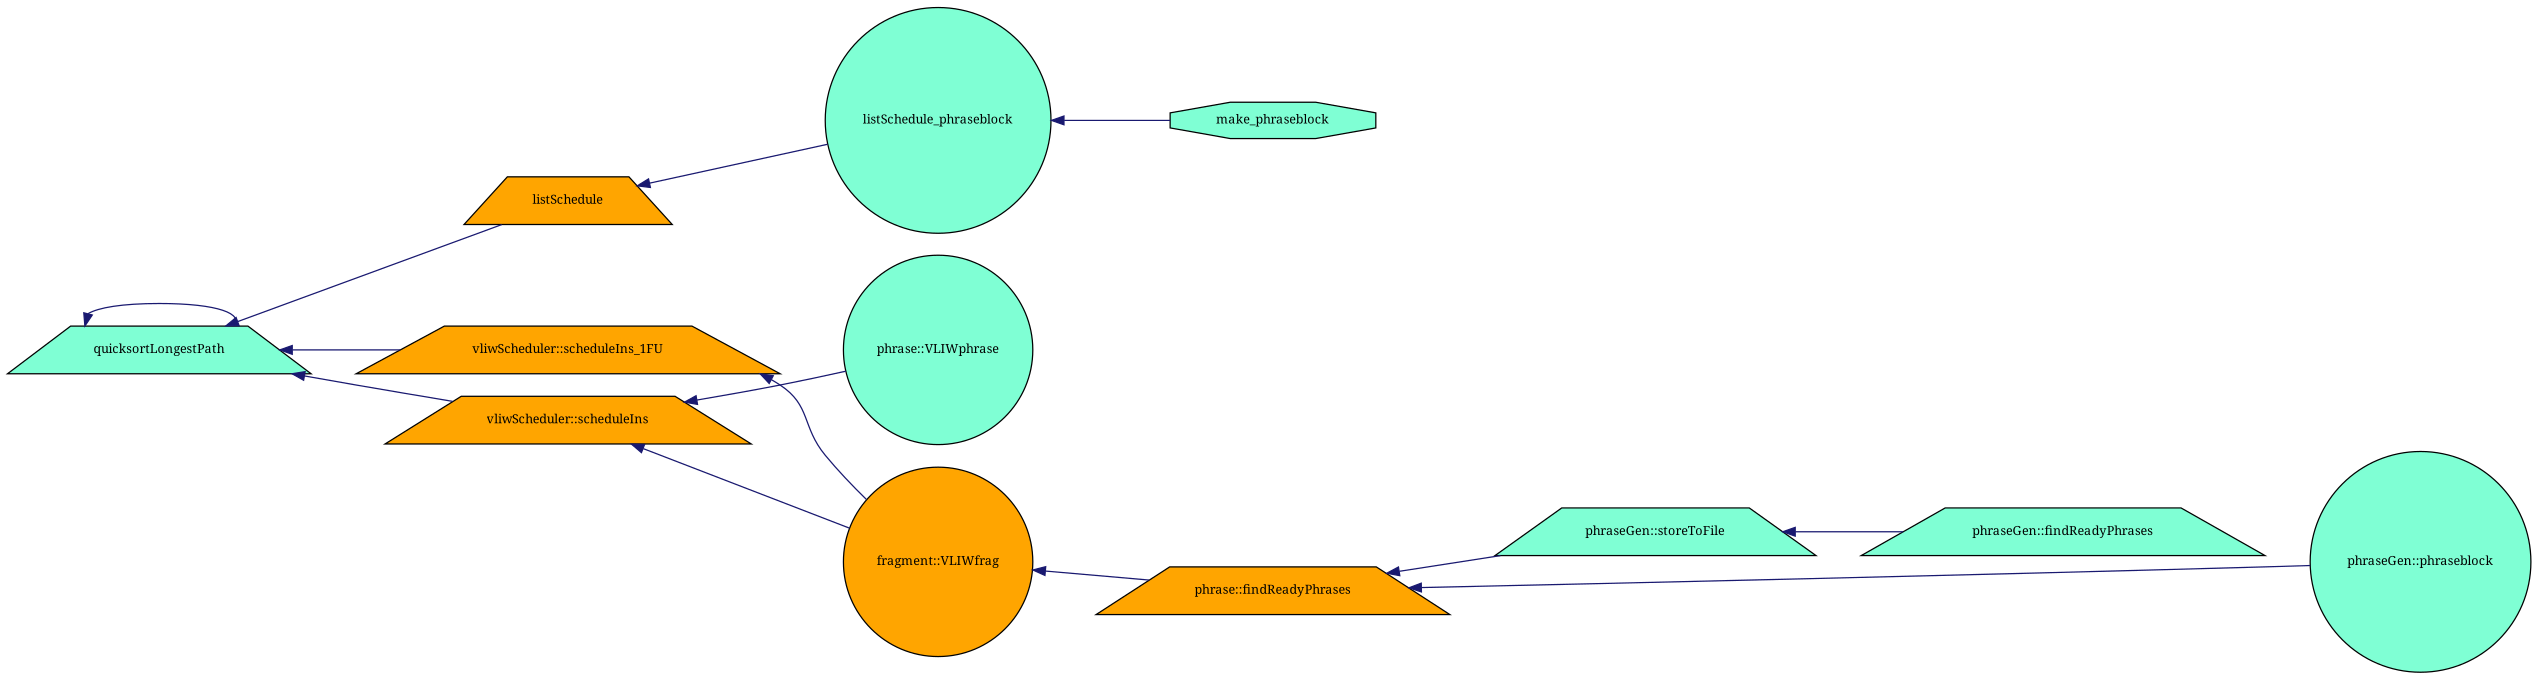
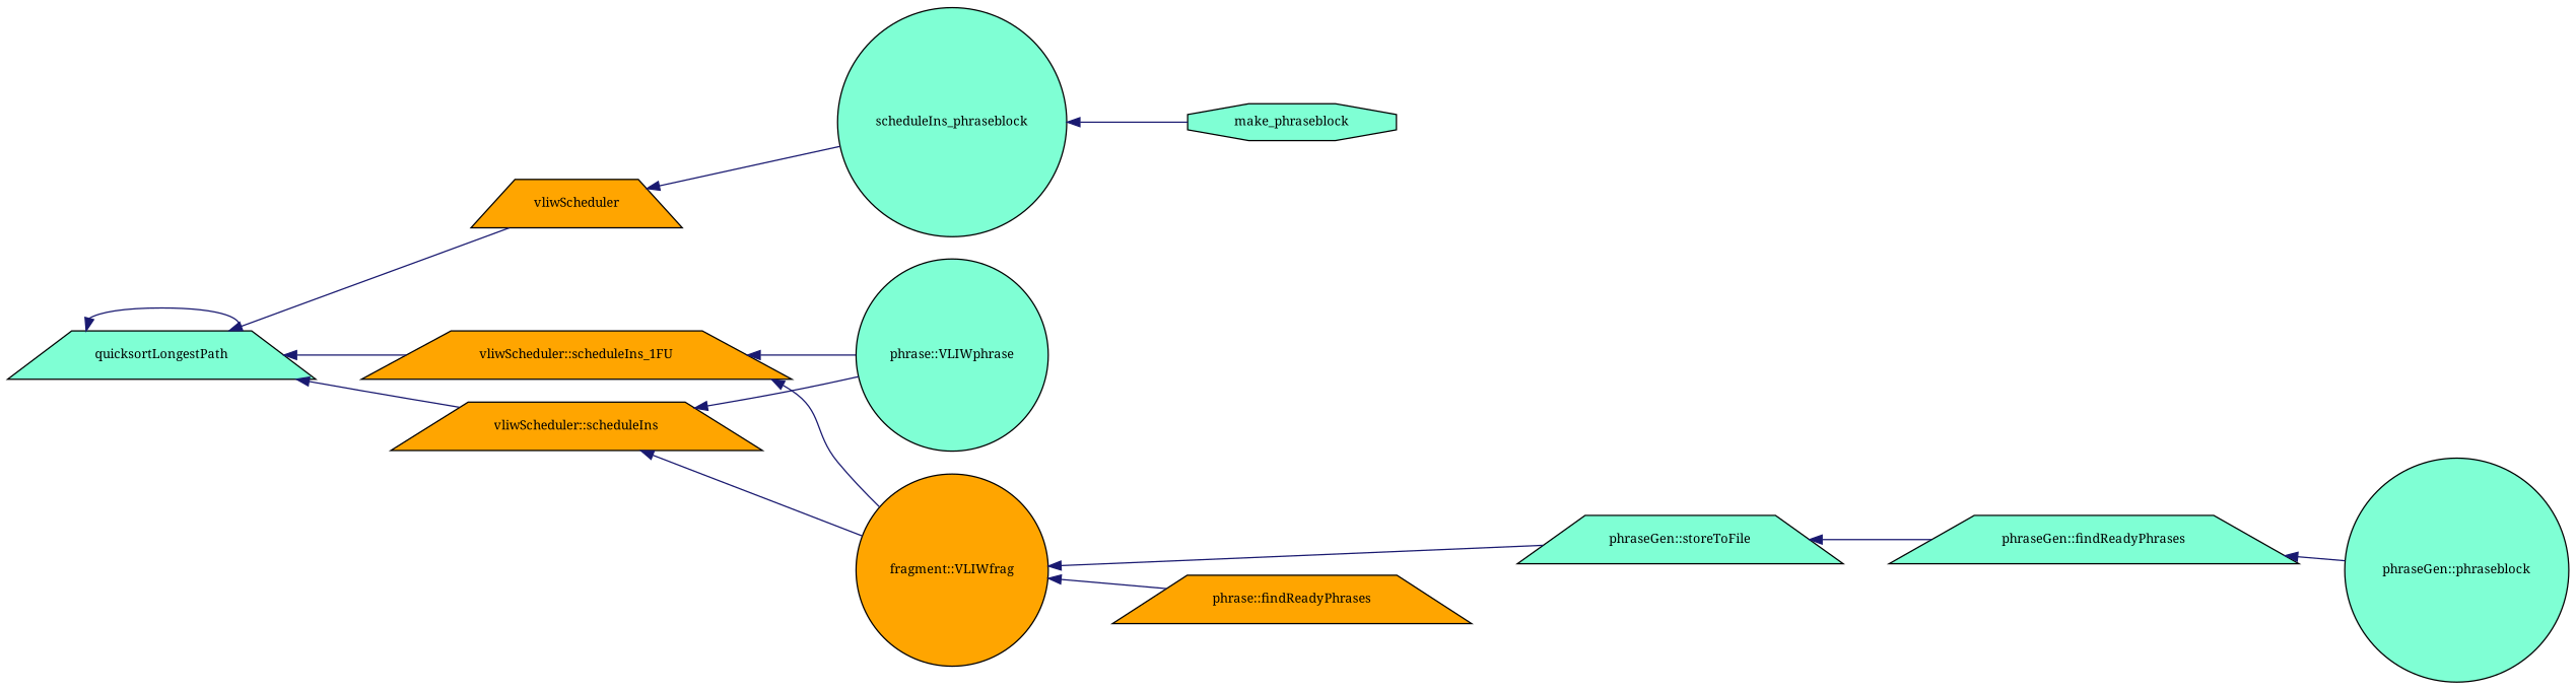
  digraph {
    fontname="Noto Serif"
    rankdir=LR
    node [color=black fillcolor=aquamarine fontname="Noto Serif" fontsize=10 shape=trapezium style=filled]
    edge [color=midnightblue dir=back fontname="Noto Serif" fontsize=10 labelfontname=Helvetica labelfontsize=10 style=solid]
    n1 [fontcolor=black height=0.2 label=quicksortLongestPath width=0.4]
-   n2 [fillcolor=orange height=0.2 label=listSchedule width=0.4]
+   n2 [fillcolor=orange height=0.2 label=vliwScheduler width=0.4]
    n3 [fillcolor=orange height=0.2 label="vliwScheduler::scheduleIns" width=0.4]
    n4 [fillcolor=orange height=0.2 label="vliwScheduler::scheduleIns_1FU" width=0.4]
-   n5 [height=0.2 label=listSchedule_phraseblock shape=circle width=0.4]
+   n5 [height=0.2 label=scheduleIns_phraseblock shape=circle width=0.4]
    n6 [fillcolor=orange height=0.2 label="fragment::VLIWfrag" shape=circle width=0.4]
    n7 [height=0.2 label="phrase::VLIWphrase" shape=circle width=0.4]
    n8 [height=0.2 label=make_phraseblock shape=octagon width=0.4]
    n9 [fillcolor=orange height=0.2 label="phrase::findReadyPhrases" width=0.4]
    n10 [height=0.2 label="phraseGen::storeToFile" width=0.4]
    n11 [height=0.2 label="phraseGen::findReadyPhrases" width=0.4]
    n12 [height=0.2 label="phraseGen::phraseblock" shape=circle width=0.4]
    n1 -> n1
    n1 -> n2
    n1 -> n3
    n1 -> n4
    n2 -> n5
    n3 -> n6
    n3 -> n7
    n4 -> n6
+   n4 -> n7
    n5 -> n8
    n6 -> n9
-   n9 -> n10
+   n6 -> n10
    n10 -> n11
-   n9 -> n12
+   n11 -> n12
  }
